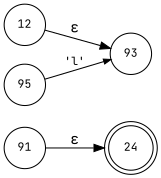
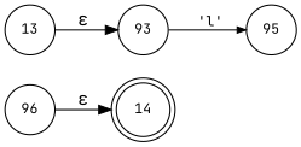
  digraph {
    fontname="JetBrains Mono"
    rankdir=LR
    node [fixedsize=true fontname="JetBrains Mono" fontsize=11 shape=circle peripheries=1]
    edge [fontname="JetBrains Mono"]
-   n1 [label=24 shape=doublecircle width=.6 peripheries=""]
-   n2 [label=91 width=.55]
-   n3 [label=12 width=.55]
+   n1 [label=14 shape=doublecircle width=.6 peripheries=""]
+   n2 [label=96 width=.55]
+   n3 [label=13 width=.55]
    n4 [label=93 width=.55]
    n5 [label=95 width=.55]
    n2 -> n1 [label="&epsilon;"]
    n3 -> n4 [label="&epsilon;"]
-   n5 -> n4 [arrowhead=normal arrowsize=.7 fontsize=11 label="'l'"]
+   n4 -> n5 [arrowhead=normal arrowsize=.7 fontsize=11 label="'l'"]
  }
